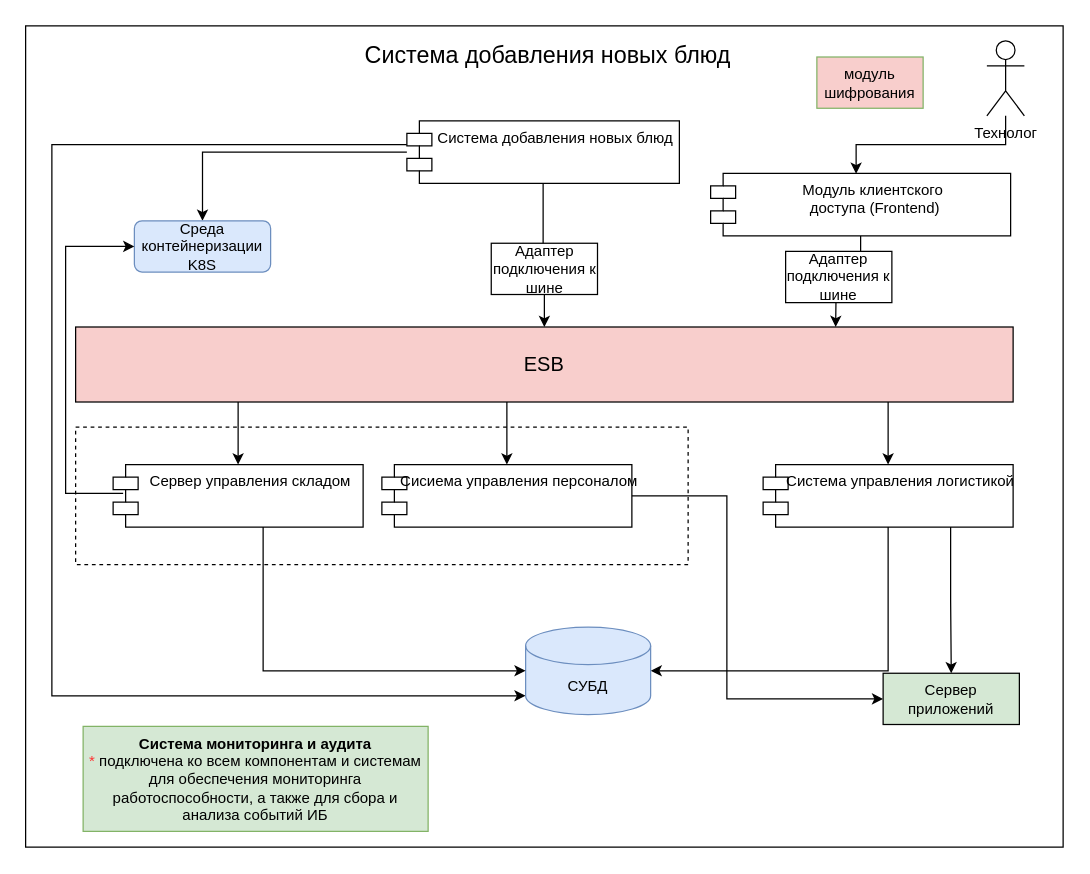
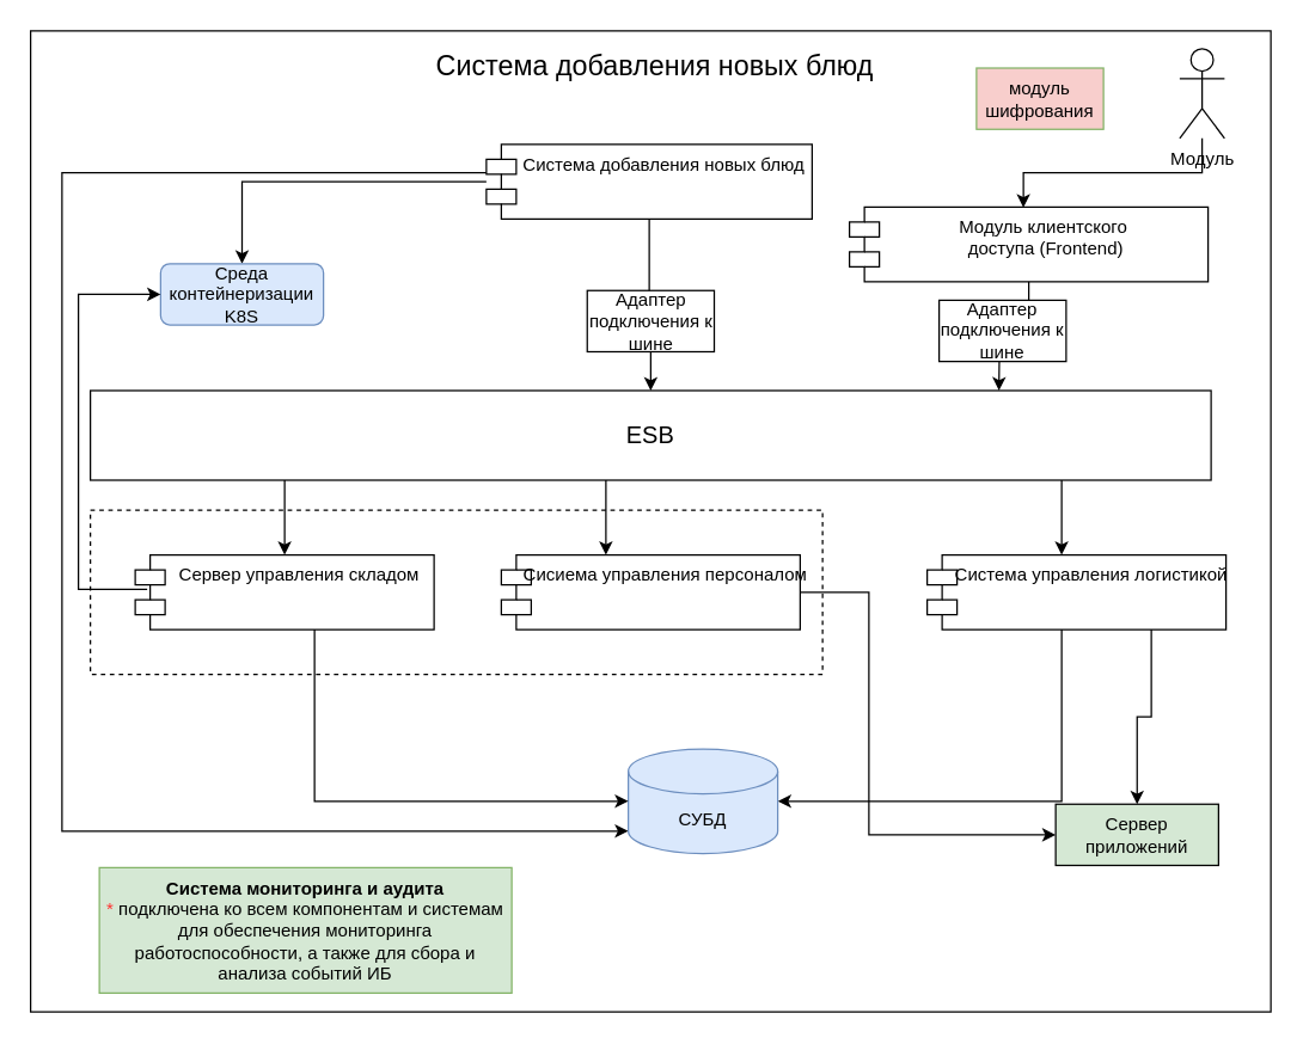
  <mxCell id="0" />
  <mxCell id="1" parent="0" />
  <mxCell id="2" value="" style="verticalLabelPosition=bottom;verticalAlign=top;html=1;shape=mxgraph.basic.rect;fillColor2=none;strokeWidth=1;size=20;indent=5;" parent="1" vertex="1"><mxGeometry x="20" y="20" width="830" height="657" as="geometry" /></mxCell>
  <mxCell id="3" value="" style="verticalLabelPosition=bottom;verticalAlign=top;html=1;shape=mxgraph.basic.rect;fillColor2=none;strokeWidth=1;size=20;indent=5;dashed=1;" parent="1" vertex="1"><mxGeometry x="60" y="341" width="490" height="110" as="geometry" /></mxCell>
  <mxCell id="4" style="edgeStyle=orthogonalEdgeStyle;rounded=0;orthogonalLoop=1;jettySize=auto;html=1;" parent="1" source="7" target="9" edge="1"><mxGeometry relative="1" as="geometry"><Array as="points"><mxPoint x="190" y="331" /><mxPoint x="190" y="331" /></Array></mxGeometry></mxCell>
  <mxCell id="5" style="edgeStyle=orthogonalEdgeStyle;rounded=0;orthogonalLoop=1;jettySize=auto;html=1;fontFamily=Helvetica;" parent="1" source="7" target="10" edge="1"><mxGeometry relative="1" as="geometry"><Array as="points"><mxPoint x="405" y="331" /><mxPoint x="405" y="331" /></Array></mxGeometry></mxCell>
  <mxCell id="6" style="edgeStyle=orthogonalEdgeStyle;rounded=0;orthogonalLoop=1;jettySize=auto;html=1;fontFamily=Helvetica;" parent="1" source="7" target="13" edge="1"><mxGeometry relative="1" as="geometry"><Array as="points"><mxPoint x="710" y="346" /><mxPoint x="710" y="346" /></Array></mxGeometry></mxCell>
- <mxCell id="7" value="&lt;font style=&quot;font-size: 16px&quot;&gt;ESB&lt;/font&gt;" style="rounded=0;whiteSpace=wrap;html=1;fillColor=#f8cecc;" parent="1" vertex="1"><mxGeometry x="60" y="261" width="750" height="60" as="geometry" /></mxCell>
+ <mxCell id="7" value="&lt;font style=&quot;font-size: 16px&quot;&gt;ESB&lt;/font&gt;" style="rounded=0;whiteSpace=wrap;html=1;" parent="1" vertex="1"><mxGeometry x="60" y="261" width="750" height="60" as="geometry" /></mxCell>
  <mxCell id="8" value="&lt;b style=&quot;font-weight: normal&quot; id=&quot;docs-internal-guid-b3cc5e4a-7fff-3137-a015-6365d96f1213&quot;&gt;&lt;span style=&quot;font-size: 14pt ; color: rgb(0 , 0 , 0) ; background-color: transparent ; font-weight: 400 ; font-style: normal ; font-variant: normal ; text-decoration: none ; vertical-align: baseline&quot;&gt;Система добавления новых блюд&lt;/span&gt;&lt;/b&gt;" style="text;whiteSpace=wrap;html=1;fontFamily=Helvetica;align=center;" parent="1" vertex="1"><mxGeometry x="28" y="26" width="820" height="30" as="geometry" /></mxCell>
  <mxCell id="9" value="Сервер управления складом" style="shape=module;align=left;spacingLeft=20;align=center;verticalAlign=top;" parent="1" vertex="1"><mxGeometry x="90" y="371" width="200" height="50" as="geometry" /></mxCell>
- <mxCell id="10" value="Сисиема управления персоналом" style="shape=module;align=left;spacingLeft=20;align=center;verticalAlign=top;" parent="1" vertex="1"><mxGeometry x="305" y="371" width="200" height="50" as="geometry" /></mxCell>
+ <mxCell id="10" value="Сисиема управления персоналом" style="shape=module;align=left;spacingLeft=20;align=center;verticalAlign=top;" parent="1" vertex="1"><mxGeometry x="335" y="371" width="200" height="50" as="geometry" /></mxCell>
  <mxCell id="11" style="edgeStyle=orthogonalEdgeStyle;rounded=0;orthogonalLoop=1;jettySize=auto;html=1;entryX=1;entryY=0.5;entryDx=0;entryDy=0;entryPerimeter=0;fontFamily=Helvetica;" parent="1" source="13" target="20" edge="1"><mxGeometry relative="1" as="geometry"><Array as="points"><mxPoint x="710" y="536" /></Array></mxGeometry></mxCell>
  <mxCell id="12" style="edgeStyle=orthogonalEdgeStyle;rounded=0;orthogonalLoop=1;jettySize=auto;html=1;exitX=0.75;exitY=1;exitDx=0;exitDy=0;" parent="1" source="13" target="28" edge="1"><mxGeometry relative="1" as="geometry" /></mxCell>
- <mxCell id="13" value="Система управления логистикой" style="shape=module;align=left;spacingLeft=20;align=center;verticalAlign=top;" parent="1" vertex="1"><mxGeometry x="610" y="371" width="200" height="50" as="geometry" /></mxCell>
+ <mxCell id="13" value="Система управления логистикой" style="shape=module;align=left;spacingLeft=20;align=center;verticalAlign=top;" parent="1" vertex="1"><mxGeometry x="620" y="371" width="200" height="50" as="geometry" /></mxCell>
  <mxCell id="14" style="edgeStyle=orthogonalEdgeStyle;rounded=0;orthogonalLoop=1;jettySize=auto;html=1;" parent="1" source="17" target="7" edge="1"><mxGeometry relative="1" as="geometry" /></mxCell>
  <mxCell id="15" style="edgeStyle=orthogonalEdgeStyle;rounded=0;orthogonalLoop=1;jettySize=auto;html=1;entryX=0;entryY=1;entryDx=0;entryDy=-15;entryPerimeter=0;" parent="1" source="17" target="20" edge="1"><mxGeometry relative="1" as="geometry"><Array as="points"><mxPoint x="41" y="115" /><mxPoint x="41" y="556" /></Array></mxGeometry></mxCell>
  <mxCell id="16" style="edgeStyle=orthogonalEdgeStyle;rounded=0;orthogonalLoop=1;jettySize=auto;html=1;" parent="1" source="17" target="26" edge="1"><mxGeometry relative="1" as="geometry" /></mxCell>
  <mxCell id="17" value="Система добавления новых блюд" style="shape=module;align=left;spacingLeft=20;align=center;verticalAlign=top;" parent="1" vertex="1"><mxGeometry x="325" y="96" width="218" height="50" as="geometry" /></mxCell>
  <mxCell id="18" style="edgeStyle=orthogonalEdgeStyle;rounded=0;orthogonalLoop=1;jettySize=auto;html=1;fontFamily=Helvetica;entryX=0.485;entryY=0.009;entryDx=0;entryDy=0;entryPerimeter=0;" parent="1" source="19" target="23" edge="1"><mxGeometry relative="1" as="geometry"><Array as="points" /><mxPoint x="689" y="136" as="targetPoint" /></mxGeometry></mxCell>
- <mxCell id="19" value="Технолог" style="shape=umlActor;verticalLabelPosition=bottom;verticalAlign=top;html=1;outlineConnect=0;fontFamily=Helvetica;" parent="1" vertex="1"><mxGeometry x="789" y="32" width="30" height="60" as="geometry" /></mxCell>
+ <mxCell id="19" value="Модуль" style="shape=umlActor;verticalLabelPosition=bottom;verticalAlign=top;html=1;outlineConnect=0;fontFamily=Helvetica;" parent="1" vertex="1"><mxGeometry x="789" y="32" width="30" height="60" as="geometry" /></mxCell>
  <mxCell id="20" value="СУБД" style="shape=cylinder3;whiteSpace=wrap;html=1;boundedLbl=1;backgroundOutline=1;size=15;fontFamily=Helvetica;fillColor=#dae8fc;strokeColor=#6c8ebf;" parent="1" vertex="1"><mxGeometry x="420" y="501" width="100" height="70" as="geometry" /></mxCell>
  <mxCell id="21" style="edgeStyle=orthogonalEdgeStyle;rounded=0;orthogonalLoop=1;jettySize=auto;html=1;" parent="1" source="9" edge="1"><mxGeometry relative="1" as="geometry"><mxPoint x="200.034" y="331" as="sourcePoint" /><mxPoint x="420" y="536" as="targetPoint" /><Array as="points"><mxPoint x="210" y="536" /></Array></mxGeometry></mxCell>
  <mxCell id="22" style="edgeStyle=orthogonalEdgeStyle;rounded=0;orthogonalLoop=1;jettySize=auto;html=1;" parent="1" source="23" edge="1"><mxGeometry relative="1" as="geometry"><mxPoint x="668" y="261" as="targetPoint" /></mxGeometry></mxCell>
  <mxCell id="23" value="Модуль клиентского&#10; доступа (Frontend)" style="shape=module;align=left;spacingLeft=20;align=center;verticalAlign=top;" parent="1" vertex="1"><mxGeometry x="568" y="138" width="240" height="50" as="geometry" /></mxCell>
  <mxCell id="24" value="Адаптер подключения к шине" style="rounded=0;whiteSpace=wrap;html=1;" parent="1" vertex="1"><mxGeometry x="392.5" y="194" width="85" height="41" as="geometry" /></mxCell>
  <mxCell id="25" value="Адаптер подключения к шине" style="rounded=0;whiteSpace=wrap;html=1;" parent="1" vertex="1"><mxGeometry x="628" y="200.5" width="85" height="41" as="geometry" /></mxCell>
  <mxCell id="26" value="Среда контейнеризации K8S" style="whiteSpace=wrap;html=1;fillColor=#dae8fc;strokeColor=#6c8ebf;rounded=1;" parent="1" vertex="1"><mxGeometry x="107" y="176" width="109" height="41" as="geometry" /></mxCell>
  <mxCell id="27" style="edgeStyle=orthogonalEdgeStyle;rounded=0;orthogonalLoop=1;jettySize=auto;html=1;entryX=0;entryY=0.5;entryDx=0;entryDy=0;exitX=0.04;exitY=0.46;exitDx=0;exitDy=0;exitPerimeter=0;" parent="1" source="9" target="26" edge="1"><mxGeometry relative="1" as="geometry"><mxPoint x="345" y="131" as="sourcePoint" /><mxPoint x="171.5" y="186" as="targetPoint" /><Array as="points"><mxPoint x="52" y="394" /><mxPoint x="52" y="197" /></Array></mxGeometry></mxCell>
  <mxCell id="28" value="Сервер приложений" style="rounded=0;whiteSpace=wrap;html=1;fillColor=#d5e8d4;" parent="1" vertex="1"><mxGeometry x="706" y="538" width="109" height="41" as="geometry" /></mxCell>
  <mxCell id="29" style="edgeStyle=orthogonalEdgeStyle;rounded=0;orthogonalLoop=1;jettySize=auto;html=1;entryX=0;entryY=0.5;entryDx=0;entryDy=0;" parent="1" source="10" target="28" edge="1"><mxGeometry relative="1" as="geometry"><mxPoint x="770" y="431" as="sourcePoint" /><mxPoint x="770.5" y="548" as="targetPoint" /><Array as="points"><mxPoint x="581" y="396" /><mxPoint x="581" y="559" /></Array></mxGeometry></mxCell>
  <mxCell id="30" value="модуль шифрования" style="rounded=0;whiteSpace=wrap;html=1;fillColor=#f8cecc;strokeColor=#82b366;" vertex="1" parent="1"><mxGeometry x="653" y="45" width="85" height="41" as="geometry" /></mxCell>
  <mxCell id="31" value="&lt;b&gt;Система мониторинга и аудита&lt;/b&gt;&lt;br&gt;&lt;font color=&quot;#ff3333&quot;&gt;*&lt;/font&gt; подключена ко всем компонентам и системам для обеспечения мониторинга работоспособности, а также для сбора и анализа событий ИБ" style="rounded=0;whiteSpace=wrap;html=1;fillColor=#d5e8d4;strokeColor=#82b366;" vertex="1" parent="1"><mxGeometry x="66" y="580.5" width="276" height="84" as="geometry" /></mxCell>
